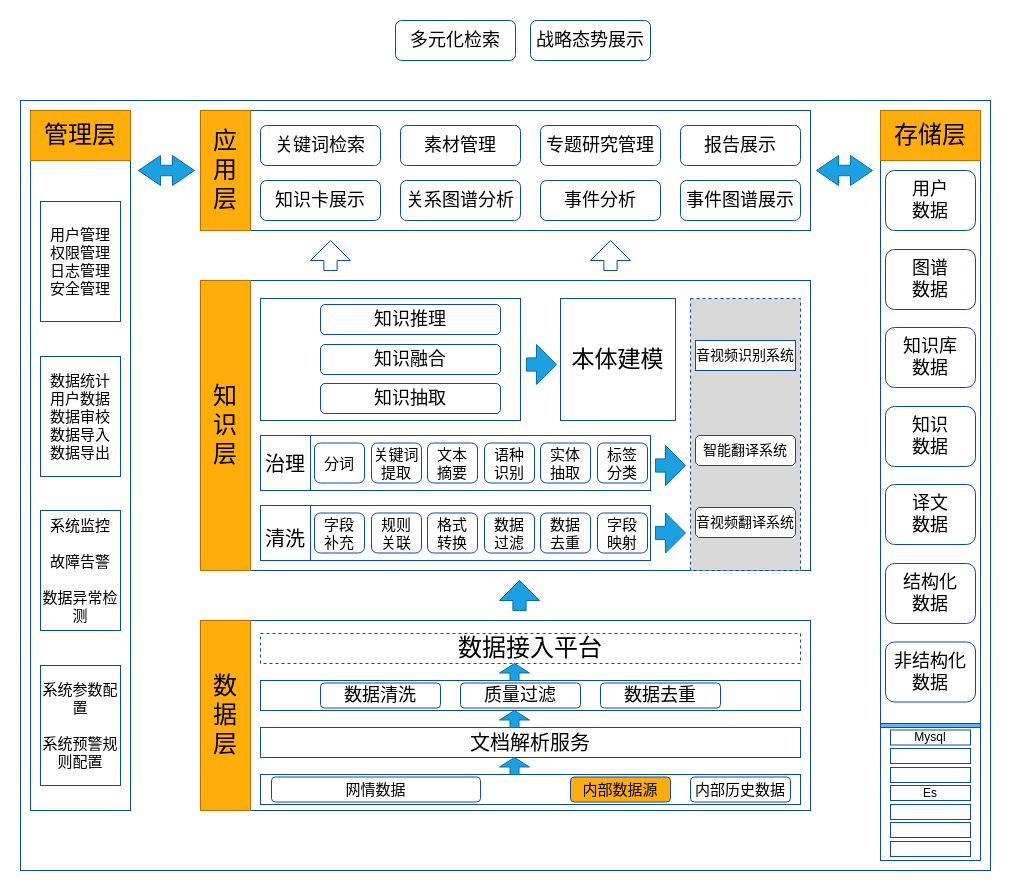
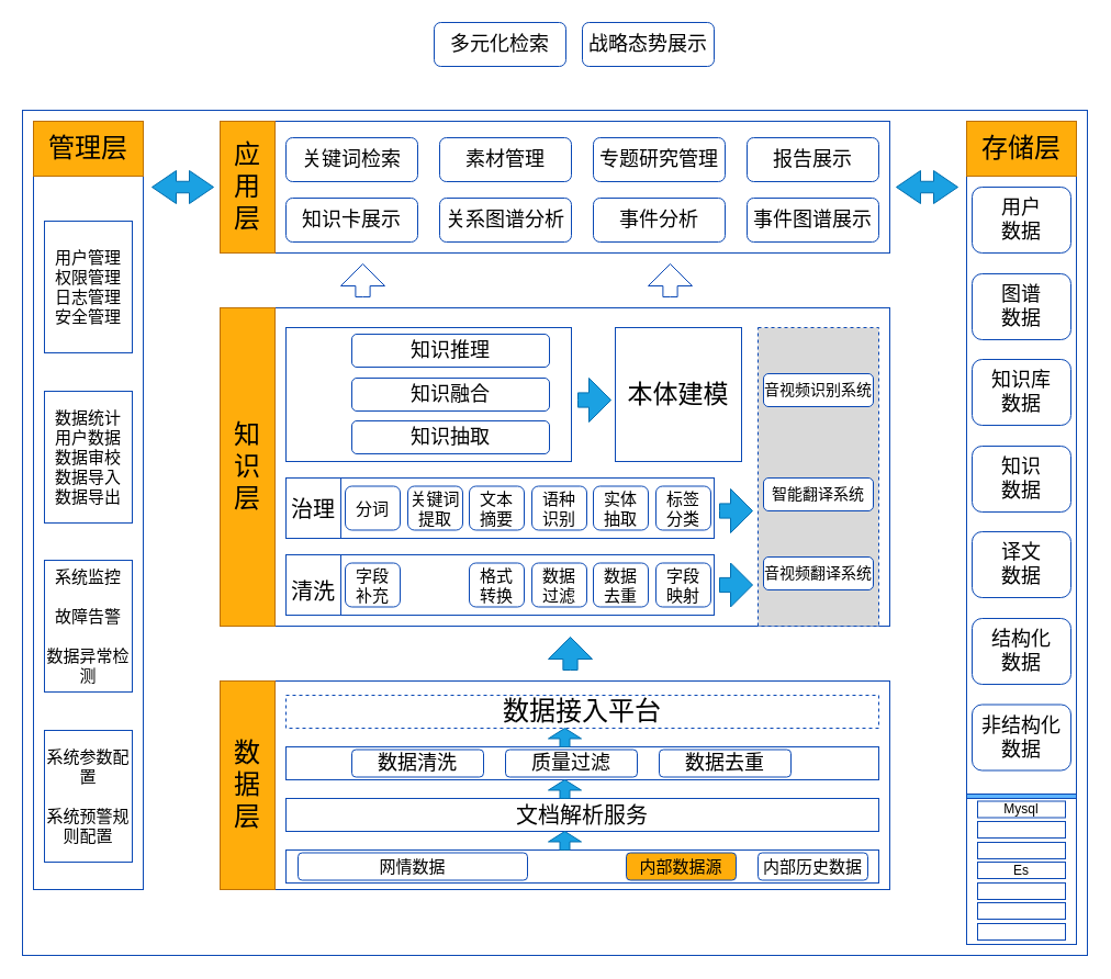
  <mxCell id="0" />
  <mxCell id="1" parent="0" />
  <mxCell id="2" value="" style="rounded=0;whiteSpace=wrap;html=1;strokeColor=#0B49B5;" vertex="1" parent="1"><mxGeometry x="20" y="100" width="970" height="770" as="geometry" /></mxCell>
  <mxCell id="3" value="" style="rounded=0;whiteSpace=wrap;html=1;strokeColor=#0B49B5;" vertex="1" parent="1"><mxGeometry x="200" y="620" width="610" height="190" as="geometry" /></mxCell>
  <mxCell id="4" value="" style="rounded=0;whiteSpace=wrap;html=1;fontSize=24;strokeColor=#0B49B5;fillColor=#ffffff;" vertex="1" parent="1"><mxGeometry x="260" y="680" width="540" height="30" as="geometry" /></mxCell>
  <mxCell id="5" value="" style="rounded=0;whiteSpace=wrap;html=1;strokeColor=#0B49B5;" vertex="1" parent="1"><mxGeometry x="30" y="110" width="100" height="700" as="geometry" /></mxCell>
  <mxCell id="6" value="&lt;font style=&quot;font-size: 24px;&quot;&gt;管理层&lt;/font&gt;" style="rounded=0;whiteSpace=wrap;html=1;strokeColor=#BD7000;fontColor=#000000;fillColor=#FFAD0B;fontSize=24;" vertex="1" parent="1"><mxGeometry x="30" y="110" width="100" height="50" as="geometry" /></mxCell>
  <mxCell id="7" value="用户管理&lt;br style=&quot;font-size: 15px;&quot;&gt;权限管理&lt;br style=&quot;font-size: 15px;&quot;&gt;日志管理&lt;br style=&quot;font-size: 15px;&quot;&gt;安全管理" style="rounded=0;whiteSpace=wrap;html=1;strokeColor=#0B49B5;fontSize=15;" vertex="1" parent="1"><mxGeometry x="40" y="201" width="80" height="120" as="geometry" /></mxCell>
  <mxCell id="8" value="数据统计&lt;br style=&quot;font-size: 15px;&quot;&gt;用户数据&lt;br style=&quot;font-size: 15px;&quot;&gt;数据审校&lt;br style=&quot;font-size: 15px;&quot;&gt;数据导入&lt;br style=&quot;font-size: 15px;&quot;&gt;数据导出" style="rounded=0;whiteSpace=wrap;html=1;strokeColor=#0B49B5;fontSize=15;" vertex="1" parent="1"><mxGeometry x="40" y="356" width="80" height="120" as="geometry" /></mxCell>
  <mxCell id="9" value="系统监控&lt;br style=&quot;font-size: 15px;&quot;&gt;&lt;br style=&quot;font-size: 15px;&quot;&gt;故障告警&lt;br style=&quot;font-size: 15px;&quot;&gt;&lt;br style=&quot;font-size: 15px;&quot;&gt;数据异常检测" style="rounded=0;whiteSpace=wrap;html=1;strokeColor=#0B49B5;fontSize=15;" vertex="1" parent="1"><mxGeometry x="40" y="510" width="80" height="120" as="geometry" /></mxCell>
  <mxCell id="10" value="系统参数配置&lt;br style=&quot;font-size: 15px;&quot;&gt;&lt;br style=&quot;font-size: 15px;&quot;&gt;系统预警规则配置" style="rounded=0;whiteSpace=wrap;html=1;strokeColor=#0B49B5;fontSize=15;" vertex="1" parent="1"><mxGeometry x="40" y="665" width="80" height="120" as="geometry" /></mxCell>
  <mxCell id="11" value="" style="rounded=0;whiteSpace=wrap;html=1;strokeColor=#0B49B5;" vertex="1" parent="1"><mxGeometry x="200" y="110" width="610" height="120" as="geometry" /></mxCell>
  <mxCell id="12" value="" style="rounded=0;whiteSpace=wrap;html=1;strokeColor=#0B49B5;" vertex="1" parent="1"><mxGeometry x="880" y="110" width="100" height="750" as="geometry" /></mxCell>
  <mxCell id="13" value="&lt;font style=&quot;font-size: 24px&quot;&gt;存储层&lt;/font&gt;" style="rounded=0;whiteSpace=wrap;html=1;strokeColor=#BD7000;fontColor=#000000;fillColor=#FFAD0B;fontSize=24;" vertex="1" parent="1"><mxGeometry x="880" y="110" width="100" height="50" as="geometry" /></mxCell>
  <mxCell id="14" value="" style="html=1;shadow=0;dashed=0;align=center;verticalAlign=middle;shape=mxgraph.arrows2.twoWayArrow;dy=0.65;dx=22;fontSize=24;strokeColor=#006EAF;fillColor=#1ba1e2;fontColor=#ffffff;" vertex="1" parent="1"><mxGeometry x="138" y="155" width="56" height="30" as="geometry" /></mxCell>
  <mxCell id="15" value="&lt;font style=&quot;font-size: 24px&quot;&gt;应&lt;br&gt;用&lt;br&gt;层&lt;/font&gt;" style="rounded=0;whiteSpace=wrap;html=1;strokeColor=#BD7000;fontColor=#000000;fillColor=#FFAD0B;fontSize=24;" vertex="1" parent="1"><mxGeometry x="200" y="110" width="50" height="120" as="geometry" /></mxCell>
  <mxCell id="16" value="" style="html=1;shadow=0;dashed=0;align=center;verticalAlign=middle;shape=mxgraph.arrows2.twoWayArrow;dy=0.65;dx=22;fontSize=24;strokeColor=#006EAF;fillColor=#1ba1e2;fontColor=#ffffff;" vertex="1" parent="1"><mxGeometry x="816" y="155" width="56" height="30" as="geometry" /></mxCell>
  <mxCell id="17" value="用户&lt;br style=&quot;font-size: 18px;&quot;&gt;数据" style="rounded=1;whiteSpace=wrap;html=1;fontSize=18;strokeColor=#0B49B5;fillColor=#FFFFFF;" vertex="1" parent="1"><mxGeometry x="885" y="170" width="90" height="60" as="geometry" /></mxCell>
  <mxCell id="18" value="图谱&lt;br style=&quot;font-size: 18px&quot;&gt;数据" style="rounded=1;whiteSpace=wrap;html=1;fontSize=18;strokeColor=#0B49B5;fillColor=#FFFFFF;" vertex="1" parent="1"><mxGeometry x="885" y="249" width="90" height="60" as="geometry" /></mxCell>
  <mxCell id="19" value="知识库&lt;br style=&quot;font-size: 18px&quot;&gt;数据" style="rounded=1;whiteSpace=wrap;html=1;fontSize=18;strokeColor=#0B49B5;fillColor=#FFFFFF;" vertex="1" parent="1"><mxGeometry x="885" y="327" width="90" height="60" as="geometry" /></mxCell>
  <mxCell id="20" value="知识&lt;br style=&quot;font-size: 18px&quot;&gt;数据" style="rounded=1;whiteSpace=wrap;html=1;fontSize=18;strokeColor=#0B49B5;fillColor=#FFFFFF;" vertex="1" parent="1"><mxGeometry x="885" y="406" width="90" height="60" as="geometry" /></mxCell>
  <mxCell id="21" value="译文&lt;br style=&quot;font-size: 18px&quot;&gt;数据" style="rounded=1;whiteSpace=wrap;html=1;fontSize=18;strokeColor=#0B49B5;fillColor=#FFFFFF;" vertex="1" parent="1"><mxGeometry x="885" y="484" width="90" height="60" as="geometry" /></mxCell>
  <mxCell id="22" value="结构化&lt;br style=&quot;font-size: 18px&quot;&gt;数据" style="rounded=1;whiteSpace=wrap;html=1;fontSize=18;strokeColor=#0B49B5;fillColor=#FFFFFF;" vertex="1" parent="1"><mxGeometry x="885" y="563" width="90" height="60" as="geometry" /></mxCell>
  <mxCell id="23" value="非结构化&lt;br style=&quot;font-size: 18px&quot;&gt;数据" style="rounded=1;whiteSpace=wrap;html=1;fontSize=18;strokeColor=#0B49B5;fillColor=#FFFFFF;" vertex="1" parent="1"><mxGeometry x="885" y="641.5" width="90" height="60" as="geometry" /></mxCell>
  <mxCell id="24" value="关键词检索" style="rounded=1;whiteSpace=wrap;html=1;fontSize=18;strokeColor=#0B49B5;fillColor=#FFFFFF;" vertex="1" parent="1"><mxGeometry x="260" y="125" width="120" height="40" as="geometry" /></mxCell>
  <mxCell id="25" value="素材管理" style="rounded=1;whiteSpace=wrap;html=1;fontSize=18;strokeColor=#0B49B5;fillColor=#FFFFFF;" vertex="1" parent="1"><mxGeometry x="400" y="125" width="120" height="40" as="geometry" /></mxCell>
  <mxCell id="26" value="专题研究管理" style="rounded=1;whiteSpace=wrap;html=1;fontSize=18;strokeColor=#0B49B5;fillColor=#FFFFFF;" vertex="1" parent="1"><mxGeometry x="540" y="125" width="120" height="40" as="geometry" /></mxCell>
  <mxCell id="27" value="报告展示" style="rounded=1;whiteSpace=wrap;html=1;fontSize=18;strokeColor=#0B49B5;fillColor=#FFFFFF;" vertex="1" parent="1"><mxGeometry x="680" y="125" width="120" height="40" as="geometry" /></mxCell>
  <mxCell id="28" value="事件图谱展示" style="rounded=1;whiteSpace=wrap;html=1;fontSize=18;strokeColor=#0B49B5;fillColor=#FFFFFF;" vertex="1" parent="1"><mxGeometry x="680" y="180" width="120" height="40" as="geometry" /></mxCell>
  <mxCell id="29" value="事件分析" style="rounded=1;whiteSpace=wrap;html=1;fontSize=18;strokeColor=#0B49B5;fillColor=#FFFFFF;" vertex="1" parent="1"><mxGeometry x="540" y="180" width="120" height="40" as="geometry" /></mxCell>
  <mxCell id="30" value="关系图谱分析" style="rounded=1;whiteSpace=wrap;html=1;fontSize=18;strokeColor=#0B49B5;fillColor=#FFFFFF;" vertex="1" parent="1"><mxGeometry x="400" y="180" width="120" height="40" as="geometry" /></mxCell>
  <mxCell id="31" value="知识卡展示" style="rounded=1;whiteSpace=wrap;html=1;fontSize=18;strokeColor=#0B49B5;fillColor=#FFFFFF;" vertex="1" parent="1"><mxGeometry x="260" y="180" width="120" height="40" as="geometry" /></mxCell>
  <mxCell id="32" value="" style="rounded=0;whiteSpace=wrap;html=1;strokeColor=#0B49B5;" vertex="1" parent="1"><mxGeometry x="200" y="280" width="610" height="290" as="geometry" /></mxCell>
  <mxCell id="33" value="知&lt;br&gt;识&lt;br&gt;层" style="rounded=0;whiteSpace=wrap;html=1;strokeColor=#BD7000;fontColor=#000000;fillColor=#FFAD0B;fontSize=24;" vertex="1" parent="1"><mxGeometry x="200" y="280" width="50" height="290" as="geometry" /></mxCell>
  <mxCell id="34" value="" style="html=1;shadow=0;dashed=0;align=center;verticalAlign=middle;shape=mxgraph.arrows2.arrow;dy=0.67;dx=20;notch=0;fontSize=18;strokeColor=#0B49B5;fillColor=#FFFFFF;direction=north;" vertex="1" parent="1"><mxGeometry x="310" y="240" width="40" height="30" as="geometry" /></mxCell>
  <mxCell id="35" value="" style="html=1;shadow=0;dashed=0;align=center;verticalAlign=middle;shape=mxgraph.arrows2.arrow;dy=0.67;dx=20;notch=0;fontSize=18;strokeColor=#0B49B5;fillColor=#FFFFFF;direction=north;" vertex="1" parent="1"><mxGeometry x="590" y="240" width="40" height="30" as="geometry" /></mxCell>
  <mxCell id="36" value="" style="rounded=0;whiteSpace=wrap;html=1;strokeColor=#0B49B5;" vertex="1" parent="1"><mxGeometry x="260" y="298" width="260" height="122" as="geometry" /></mxCell>
  <mxCell id="37" value="本体建模" style="rounded=0;whiteSpace=wrap;html=1;strokeColor=#0B49B5;fontSize=23;labelBorderColor=none;" vertex="1" parent="1"><mxGeometry x="560" y="298" width="115" height="122" as="geometry" /></mxCell>
  <mxCell id="38" value="" style="rounded=0;whiteSpace=wrap;html=1;strokeColor=#0B49B5;dashed=1;fillColor=#D9D9D9;" vertex="1" parent="1"><mxGeometry x="690" y="298" width="110" height="272" as="geometry" /></mxCell>
  <mxCell id="39" value="知识推理" style="rounded=1;whiteSpace=wrap;html=1;fontSize=18;strokeColor=#0B49B5;fillColor=#FFFFFF;" vertex="1" parent="1"><mxGeometry x="320" y="304" width="180" height="30" as="geometry" /></mxCell>
  <mxCell id="40" value="知识融合" style="rounded=1;whiteSpace=wrap;html=1;fontSize=18;strokeColor=#0B49B5;fillColor=#FFFFFF;" vertex="1" parent="1"><mxGeometry x="320" y="344" width="180" height="30" as="geometry" /></mxCell>
  <mxCell id="41" value="知识抽取" style="rounded=1;whiteSpace=wrap;html=1;fontSize=18;strokeColor=#0B49B5;fillColor=#FFFFFF;" vertex="1" parent="1"><mxGeometry x="320" y="383" width="180" height="30" as="geometry" /></mxCell>
  <mxCell id="42" value="" style="html=1;shadow=0;dashed=0;align=center;verticalAlign=middle;shape=mxgraph.arrows2.arrow;dy=0.67;dx=20;notch=0;fontSize=35;strokeColor=#006EAF;fillColor=#1ba1e2;fontColor=#ffffff;" vertex="1" parent="1"><mxGeometry x="526" y="344" width="30" height="40" as="geometry" /></mxCell>
- <mxCell id="43" value="&lt;font style=&quot;font-size: 14px;&quot;&gt;音视频识别系统&lt;/font&gt;" style="whiteSpace=wrap;html=1;fontSize=14;strokeColor=#0B49B5;fillColor=#FFFFFF;rounded=0;" vertex="1" parent="1"><mxGeometry x="695" y="340" width="100" height="30" as="geometry" /></mxCell>
+ <mxCell id="43" value="&lt;font style=&quot;font-size: 14px;&quot;&gt;音视频识别系统&lt;/font&gt;" style="rounded=1;whiteSpace=wrap;html=1;fontSize=14;strokeColor=#0B49B5;fillColor=#FFFFFF;" vertex="1" parent="1"><mxGeometry x="695" y="340" width="100" height="30" as="geometry" /></mxCell>
  <mxCell id="44" value="智能翻译系统" style="rounded=1;whiteSpace=wrap;html=1;fontSize=14;strokeColor=#0B49B5;fillColor=#FFFFFF;" vertex="1" parent="1"><mxGeometry x="695" y="435" width="100" height="30" as="geometry" /></mxCell>
  <mxCell id="45" value="音视频翻译系统" style="rounded=1;whiteSpace=wrap;html=1;fontSize=14;strokeColor=#0B49B5;fillColor=#FFFFFF;" vertex="1" parent="1"><mxGeometry x="695" y="507" width="100" height="30" as="geometry" /></mxCell>
  <mxCell id="46" value="" style="rounded=0;whiteSpace=wrap;html=1;strokeColor=#0B49B5;" vertex="1" parent="1"><mxGeometry x="260" y="435" width="390" height="55" as="geometry" /></mxCell>
  <mxCell id="47" value="治理" style="rounded=0;whiteSpace=wrap;html=1;strokeColor=#0B49B5;fontSize=20;" vertex="1" parent="1"><mxGeometry x="260" y="435" width="50" height="55" as="geometry" /></mxCell>
  <mxCell id="48" value="" style="rounded=0;whiteSpace=wrap;html=1;strokeColor=#0B49B5;" vertex="1" parent="1"><mxGeometry x="260" y="505" width="390" height="55" as="geometry" /></mxCell>
  <mxCell id="49" value="&lt;font style=&quot;font-size: 20px&quot;&gt;清洗&lt;/font&gt;" style="rounded=0;whiteSpace=wrap;html=1;strokeColor=#0B49B5;fontSize=35;" vertex="1" parent="1"><mxGeometry x="260" y="505" width="50" height="55" as="geometry" /></mxCell>
  <mxCell id="50" value="" style="html=1;shadow=0;dashed=0;align=center;verticalAlign=middle;shape=mxgraph.arrows2.arrow;dy=0.67;dx=20;notch=0;fontSize=35;strokeColor=#006EAF;fillColor=#1ba1e2;fontColor=#ffffff;" vertex="1" parent="1"><mxGeometry x="655" y="445" width="30" height="40" as="geometry" /></mxCell>
  <mxCell id="51" value="" style="html=1;shadow=0;dashed=0;align=center;verticalAlign=middle;shape=mxgraph.arrows2.arrow;dy=0.67;dx=20;notch=0;fontSize=35;strokeColor=#006EAF;fillColor=#1ba1e2;fontColor=#ffffff;" vertex="1" parent="1"><mxGeometry x="655" y="512.5" width="30" height="40" as="geometry" /></mxCell>
  <mxCell id="52" value="分词" style="rounded=1;whiteSpace=wrap;html=1;fontSize=15;strokeColor=#0B49B5;fillColor=#FFFFFF;" vertex="1" parent="1"><mxGeometry x="314" y="442.5" width="50" height="40" as="geometry" /></mxCell>
  <mxCell id="53" value="关键词提取" style="rounded=1;whiteSpace=wrap;html=1;fontSize=15;strokeColor=#0B49B5;fillColor=#FFFFFF;" vertex="1" parent="1"><mxGeometry x="371" y="442.5" width="50" height="40" as="geometry" /></mxCell>
  <mxCell id="54" value="文本&lt;br&gt;摘要" style="rounded=1;whiteSpace=wrap;html=1;fontSize=15;strokeColor=#0B49B5;fillColor=#FFFFFF;" vertex="1" parent="1"><mxGeometry x="427" y="442.5" width="50" height="40" as="geometry" /></mxCell>
  <mxCell id="55" value="语种&lt;br&gt;识别" style="rounded=1;whiteSpace=wrap;html=1;fontSize=15;strokeColor=#0B49B5;fillColor=#FFFFFF;" vertex="1" parent="1"><mxGeometry x="484" y="442.5" width="50" height="40" as="geometry" /></mxCell>
  <mxCell id="56" value="实体&lt;br&gt;抽取" style="rounded=1;whiteSpace=wrap;html=1;fontSize=15;strokeColor=#0B49B5;fillColor=#FFFFFF;" vertex="1" parent="1"><mxGeometry x="540" y="442.5" width="50" height="40" as="geometry" /></mxCell>
  <mxCell id="57" value="标签&lt;br&gt;分类" style="rounded=1;whiteSpace=wrap;html=1;fontSize=15;strokeColor=#0B49B5;fillColor=#FFFFFF;labelBorderColor=none;" vertex="1" parent="1"><mxGeometry x="597" y="442.5" width="50" height="40" as="geometry" /></mxCell>
  <mxCell id="58" value="字段&lt;br&gt;映射" style="rounded=1;whiteSpace=wrap;html=1;fontSize=15;strokeColor=#0B49B5;fillColor=#FFFFFF;" vertex="1" parent="1"><mxGeometry x="597" y="512.5" width="50" height="40" as="geometry" /></mxCell>
  <mxCell id="59" value="数据&lt;br&gt;去重" style="rounded=1;whiteSpace=wrap;html=1;fontSize=15;strokeColor=#0B49B5;fillColor=#FFFFFF;" vertex="1" parent="1"><mxGeometry x="540" y="512.5" width="50" height="40" as="geometry" /></mxCell>
  <mxCell id="60" value="数据&lt;br&gt;过滤" style="rounded=1;whiteSpace=wrap;html=1;fontSize=15;strokeColor=#0B49B5;fillColor=#FFFFFF;" vertex="1" parent="1"><mxGeometry x="484" y="512.5" width="50" height="40" as="geometry" /></mxCell>
  <mxCell id="61" value="格式&lt;br&gt;转换" style="rounded=1;whiteSpace=wrap;html=1;fontSize=15;strokeColor=#0B49B5;fillColor=#FFFFFF;" vertex="1" parent="1"><mxGeometry x="427" y="512.5" width="50" height="40" as="geometry" /></mxCell>
- <mxCell id="62" value="规则&lt;br&gt;关联" style="rounded=1;whiteSpace=wrap;html=1;fontSize=15;strokeColor=#0B49B5;fillColor=#FFFFFF;" vertex="1" parent="1"><mxGeometry x="371" y="512.5" width="50" height="40" as="geometry" /></mxCell>
  <mxCell id="63" value="字段&lt;br&gt;补充" style="rounded=1;whiteSpace=wrap;html=1;fontSize=15;strokeColor=#0B49B5;fillColor=#FFFFFF;" vertex="1" parent="1"><mxGeometry x="314" y="512.5" width="50" height="40" as="geometry" /></mxCell>
  <mxCell id="64" value="数&lt;br&gt;据&lt;br&gt;层" style="rounded=0;whiteSpace=wrap;html=1;strokeColor=#BD7000;fontColor=#000000;fillColor=#FFAD0B;fontSize=24;" vertex="1" parent="1"><mxGeometry x="200" y="620" width="50" height="190" as="geometry" /></mxCell>
  <mxCell id="65" value="数据接入平台" style="rounded=0;whiteSpace=wrap;html=1;fontSize=24;strokeColor=#0B49B5;fillColor=#ffffff;dashed=1;" vertex="1" parent="1"><mxGeometry x="260" y="633" width="540" height="30" as="geometry" /></mxCell>
  <mxCell id="66" value="数据去重" style="rounded=1;whiteSpace=wrap;html=1;fontSize=18;strokeColor=#0B49B5;fillColor=#FFFFFF;" vertex="1" parent="1"><mxGeometry x="600" y="682.5" width="120" height="25" as="geometry" /></mxCell>
  <mxCell id="67" value="质量过滤" style="rounded=1;whiteSpace=wrap;html=1;fontSize=18;strokeColor=#0B49B5;fillColor=#FFFFFF;" vertex="1" parent="1"><mxGeometry x="460" y="682.5" width="120" height="25" as="geometry" /></mxCell>
  <mxCell id="68" value="数据清洗" style="rounded=1;whiteSpace=wrap;html=1;fontSize=18;strokeColor=#0B49B5;fillColor=#FFFFFF;" vertex="1" parent="1"><mxGeometry x="320" y="682.5" width="120" height="25" as="geometry" /></mxCell>
  <mxCell id="69" value="" style="html=1;shadow=0;dashed=0;align=center;verticalAlign=middle;shape=mxgraph.arrows2.arrow;dy=0.67;dx=20;notch=0;fontSize=35;strokeColor=#006EAF;fillColor=#1ba1e2;fontColor=#ffffff;direction=north;" vertex="1" parent="1"><mxGeometry x="499" y="580" width="40" height="30" as="geometry" /></mxCell>
  <mxCell id="70" value="" style="html=1;shadow=0;dashed=0;align=center;verticalAlign=middle;shape=mxgraph.arrows2.arrow;dy=0.7;dx=9.49;notch=0;fontSize=35;strokeColor=#006EAF;fillColor=#1ba1e2;fontColor=#ffffff;direction=north;" vertex="1" parent="1"><mxGeometry x="499" y="663" width="30" height="17" as="geometry" /></mxCell>
  <mxCell id="71" value="文档解析服务" style="rounded=0;whiteSpace=wrap;html=1;fontSize=20;strokeColor=#0B49B5;fillColor=#ffffff;" vertex="1" parent="1"><mxGeometry x="260" y="727" width="540" height="30" as="geometry" /></mxCell>
  <mxCell id="72" value="" style="html=1;shadow=0;dashed=0;align=center;verticalAlign=middle;shape=mxgraph.arrows2.arrow;dy=0.7;dx=9.49;notch=0;fontSize=35;strokeColor=#006EAF;fillColor=#1ba1e2;fontColor=#ffffff;direction=north;" vertex="1" parent="1"><mxGeometry x="499" y="710" width="30" height="17" as="geometry" /></mxCell>
  <mxCell id="73" value="" style="rounded=0;whiteSpace=wrap;html=1;fontSize=24;strokeColor=#0B49B5;fillColor=#ffffff;" vertex="1" parent="1"><mxGeometry x="260" y="774" width="540" height="30" as="geometry" /></mxCell>
  <mxCell id="74" value="内部历史数据" style="rounded=1;whiteSpace=wrap;html=1;fontSize=15;strokeColor=#0B49B5;fillColor=#FFFFFF;" vertex="1" parent="1"><mxGeometry x="690" y="776.5" width="100" height="25" as="geometry" /></mxCell>
  <mxCell id="75" value="内部数据源" style="rounded=1;whiteSpace=wrap;html=1;fontSize=15;strokeColor=#0B49B5;fillColor=#ffad0b;" vertex="1" parent="1"><mxGeometry x="570" y="776.5" width="100" height="25" as="geometry" /></mxCell>
  <mxCell id="76" value="网情数据" style="rounded=1;whiteSpace=wrap;html=1;fontSize=15;strokeColor=#0B49B5;fillColor=#FFFFFF;" vertex="1" parent="1"><mxGeometry x="271" y="776.5" width="209" height="25" as="geometry" /></mxCell>
  <mxCell id="77" value="" style="html=1;shadow=0;dashed=0;align=center;verticalAlign=middle;shape=mxgraph.arrows2.arrow;dy=0.7;dx=9.49;notch=0;fontSize=35;strokeColor=#006EAF;fillColor=#1ba1e2;fontColor=#ffffff;direction=north;" vertex="1" parent="1"><mxGeometry x="499" y="757" width="30" height="17" as="geometry" /></mxCell>
  <mxCell id="78" value="" style="rounded=0;whiteSpace=wrap;html=1;fontSize=12;strokeColor=#0B49B5;fillColor=#ffffff;" vertex="1" parent="1"><mxGeometry x="880" y="727" width="100" height="133" as="geometry" /></mxCell>
  <mxCell id="79" value="Mysql" style="rounded=0;whiteSpace=wrap;html=1;fontSize=12;strokeColor=#0B49B5;fillColor=#ffffff;" vertex="1" parent="1"><mxGeometry x="890" y="729.5" width="80" height="15" as="geometry" /></mxCell>
  <mxCell id="80" value="" style="rounded=0;whiteSpace=wrap;html=1;fontSize=12;strokeColor=#0B49B5;fillColor=#5EB4FF;" vertex="1" parent="1"><mxGeometry x="880" y="723" width="100" height="4" as="geometry" /></mxCell>
  <mxCell id="81" value="" style="rounded=0;whiteSpace=wrap;html=1;fontSize=12;strokeColor=#0B49B5;fillColor=#ffffff;" vertex="1" parent="1"><mxGeometry x="890" y="748" width="80" height="15" as="geometry" /></mxCell>
  <mxCell id="82" value="Es" style="rounded=0;whiteSpace=wrap;html=1;fontSize=12;strokeColor=#0B49B5;fillColor=#ffffff;" vertex="1" parent="1"><mxGeometry x="890" y="785" width="80" height="15" as="geometry" /></mxCell>
  <mxCell id="83" value="" style="rounded=0;whiteSpace=wrap;html=1;fontSize=12;strokeColor=#0B49B5;fillColor=#ffffff;" vertex="1" parent="1"><mxGeometry x="890" y="767" width="80" height="15" as="geometry" /></mxCell>
  <mxCell id="84" value="" style="rounded=0;whiteSpace=wrap;html=1;fontSize=12;strokeColor=#0B49B5;fillColor=#ffffff;" vertex="1" parent="1"><mxGeometry x="890" y="804" width="80" height="15" as="geometry" /></mxCell>
  <mxCell id="85" value="" style="rounded=0;whiteSpace=wrap;html=1;fontSize=12;strokeColor=#0B49B5;fillColor=#ffffff;" vertex="1" parent="1"><mxGeometry x="890" y="822" width="80" height="15" as="geometry" /></mxCell>
  <mxCell id="86" value="" style="rounded=0;whiteSpace=wrap;html=1;fontSize=12;strokeColor=#0B49B5;fillColor=#ffffff;" vertex="1" parent="1"><mxGeometry x="890" y="841" width="80" height="15" as="geometry" /></mxCell>
  <mxCell id="87" value="多元化检索" style="rounded=1;whiteSpace=wrap;html=1;fontSize=18;strokeColor=#0B49B5;fillColor=#FFFFFF;" vertex="1" parent="1"><mxGeometry x="395" y="20" width="120" height="40" as="geometry" /></mxCell>
  <mxCell id="88" value="战略态势展示" style="rounded=1;whiteSpace=wrap;html=1;fontSize=18;strokeColor=#0B49B5;fillColor=#FFFFFF;" vertex="1" parent="1"><mxGeometry x="530" y="20" width="120" height="40" as="geometry" /></mxCell>
